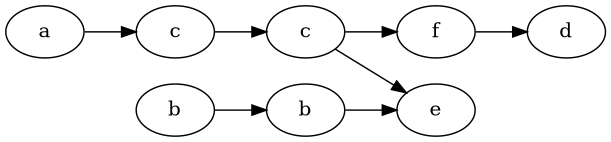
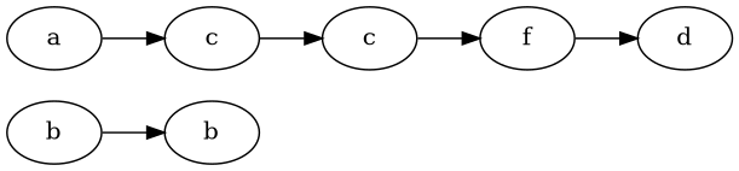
  digraph {
    rankdir=LR
    n1 [label=b]
-   n2 [label=e]
    n3 [label=b]
    n4 [label=c]
    n5 [label=f]
    n6 [label=d]
    n7 [label=c]
    n8 [label=a]
-   n1 -> n2
    n3 -> n1
-   n4 -> n2
    n4 -> n5
    n5 -> n6
    n7 -> n4
    n8 -> n7
  }
